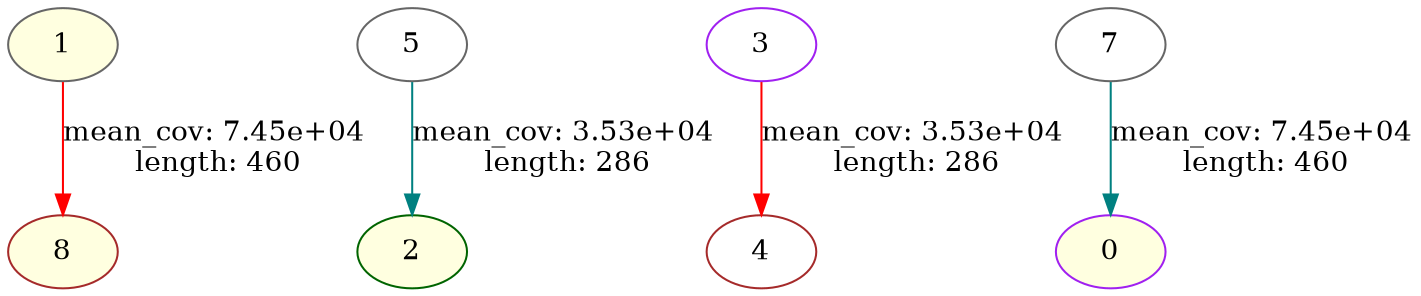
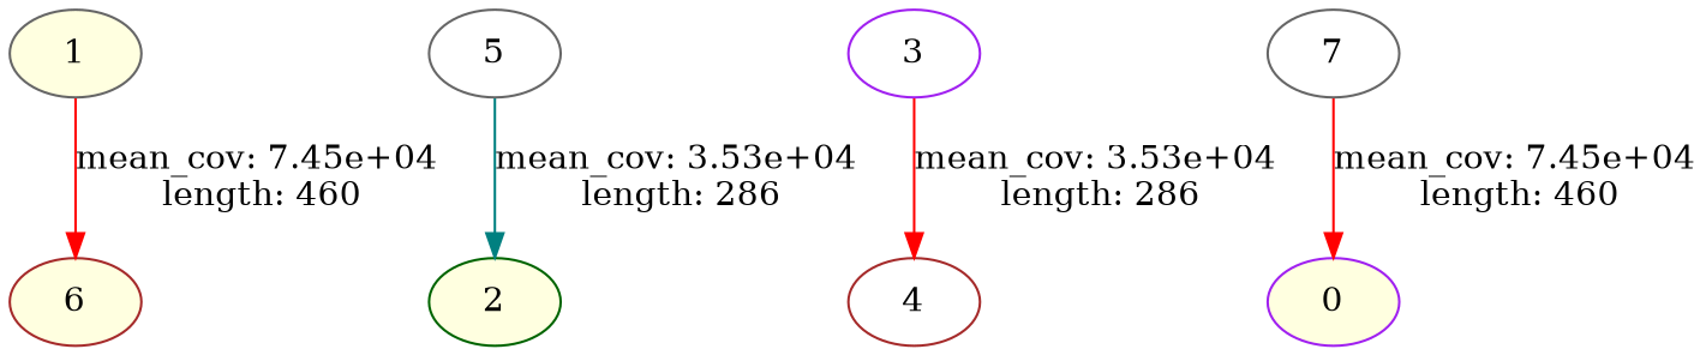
  strict digraph {
    node [color=gray40 fillcolor=lightyellow style=filled]
    edge [color=red length=460 mean_cov=161.90652173913043]
-   6 [color=brown label=8]
+   6 [color=brown]
    1
    2 [color=darkgreen]
    5 [fillcolor=white]
    4 [color=brown fillcolor=white]
    3 [color=purple fillcolor=white]
    7 [fillcolor=white]
    0 [color=purple]
    1 -> 6 [label="mean_cov: 7.45e+04\n length: 460"]
    5 -> 2 [color=teal label="mean_cov: 3.53e+04\n length: 286" length=286 mean_cov=123.48251748251748]
    3 -> 4 [label="mean_cov: 3.53e+04\n length: 286" length=286 mean_cov=123.48251748251748]
-   7 -> 0 [color=teal label="mean_cov: 7.45e+04\n length: 460"]
+   7 -> 0 [label="mean_cov: 7.45e+04\n length: 460"]
  }
